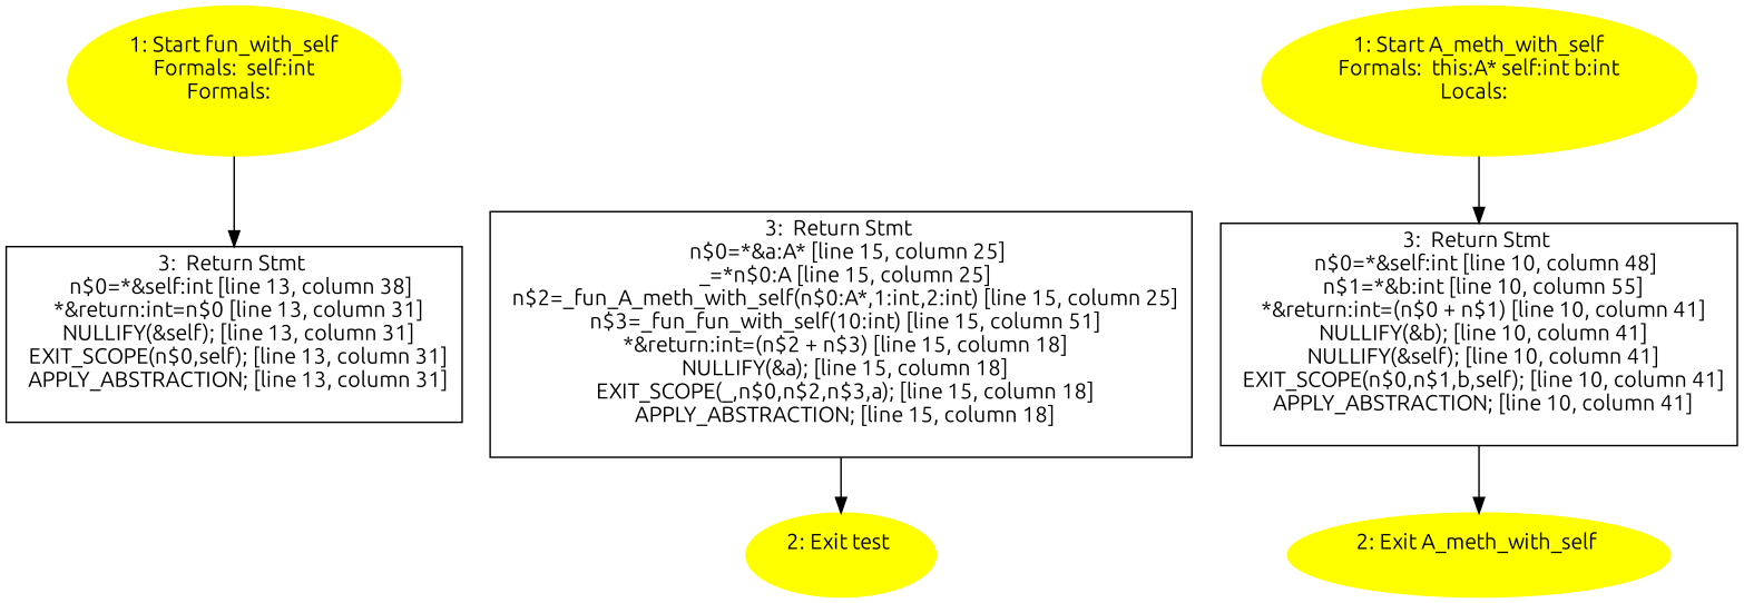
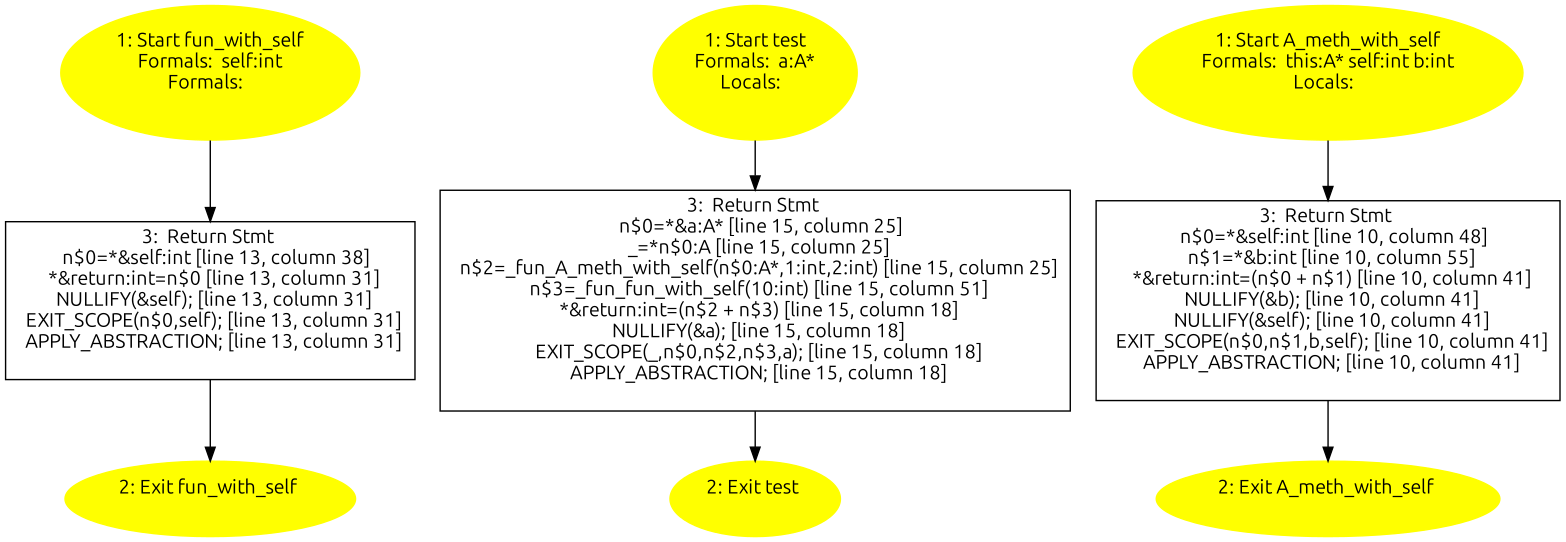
  digraph {
    fontname=Ubuntu
    node [color=yellow fontname=Ubuntu style=filled]
    edge [fontname=Ubuntu]
    n1 [label="1: Start fun_with_self\nFormals:  self:int\nFormals:  \n  "]
    n2 [label="3:  Return Stmt \n   n$0=*&self:int [line 13, column 38]\n  *&return:int=n$0 [line 13, column 31]\n  NULLIFY(&self); [line 13, column 31]\n  EXIT_SCOPE(n$0,self); [line 13, column 31]\n  APPLY_ABSTRACTION; [line 13, column 31]\n " shape=box color="" style=""]
+   n3 [label="2: Exit fun_with_self \n  "]
+   n4 [label="1: Start test\nFormals:  a:A*\nLocals:  \n  "]
    n5 [label="3:  Return Stmt \n   n$0=*&a:A* [line 15, column 25]\n  _=*n$0:A [line 15, column 25]\n  n$2=_fun_A_meth_with_self(n$0:A*,1:int,2:int) [line 15, column 25]\n  n$3=_fun_fun_with_self(10:int) [line 15, column 51]\n  *&return:int=(n$2 + n$3) [line 15, column 18]\n  NULLIFY(&a); [line 15, column 18]\n  EXIT_SCOPE(_,n$0,n$2,n$3,a); [line 15, column 18]\n  APPLY_ABSTRACTION; [line 15, column 18]\n " shape=box color="" style=""]
    n6 [label="2: Exit test \n  "]
    n7 [label="1: Start A_meth_with_self\nFormals:  this:A* self:int b:int\nLocals:  \n  "]
    n8 [label="3:  Return Stmt \n   n$0=*&self:int [line 10, column 48]\n  n$1=*&b:int [line 10, column 55]\n  *&return:int=(n$0 + n$1) [line 10, column 41]\n  NULLIFY(&b); [line 10, column 41]\n  NULLIFY(&self); [line 10, column 41]\n  EXIT_SCOPE(n$0,n$1,b,self); [line 10, column 41]\n  APPLY_ABSTRACTION; [line 10, column 41]\n " shape=box color="" style=""]
    n9 [label="2: Exit A_meth_with_self \n  "]
    n1 -> n2
+   n2 -> n3
+   n4 -> n5
    n5 -> n6
    n7 -> n8
    n8 -> n9
  }
